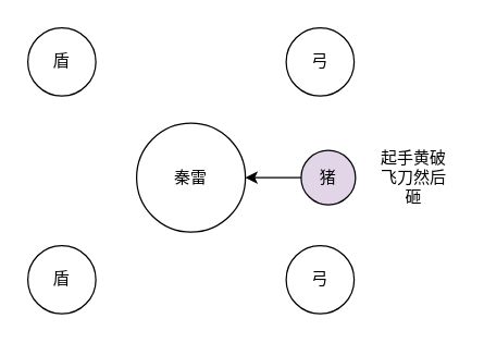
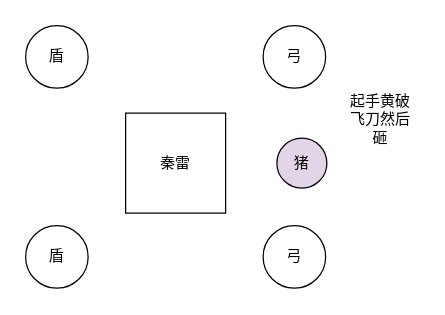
  <mxCell id="0" />
  <mxCell id="1" parent="0" />
- <mxCell id="2" value="秦雷" style="ellipse;whiteSpace=wrap;html=1;aspect=fixed;" vertex="1" parent="1"><mxGeometry x="100" y="90" width="80" height="80" as="geometry" /></mxCell>
+ <mxCell id="2" value="秦雷" style="whiteSpace=wrap;html=1;aspect=fixed;rounded=0;" vertex="1" parent="1"><mxGeometry x="100" y="90" width="80" height="80" as="geometry" /></mxCell>
  <mxCell id="3" value="盾" style="ellipse;whiteSpace=wrap;html=1;aspect=fixed;" vertex="1" parent="1"><mxGeometry x="20" y="20" width="50" height="50" as="geometry" /></mxCell>
  <mxCell id="4" value="弓" style="ellipse;whiteSpace=wrap;html=1;aspect=fixed;" vertex="1" parent="1"><mxGeometry x="210" y="180" width="50" height="50" as="geometry" /></mxCell>
  <mxCell id="5" value="盾" style="ellipse;whiteSpace=wrap;html=1;aspect=fixed;" vertex="1" parent="1"><mxGeometry x="20" y="180" width="50" height="50" as="geometry" /></mxCell>
  <mxCell id="6" value="弓" style="ellipse;whiteSpace=wrap;html=1;aspect=fixed;" vertex="1" parent="1"><mxGeometry x="210" y="20" width="50" height="50" as="geometry" /></mxCell>
  <mxCell id="7" value="猪" style="ellipse;whiteSpace=wrap;html=1;aspect=fixed;fillColor=#e1d5e7;" vertex="1" parent="1"><mxGeometry x="221" y="110" width="40" height="40" as="geometry" /></mxCell>
- <mxCell id="8" value="" style="endArrow=classic;html=1;rounded=0;exitX=0;exitY=0.5;exitDx=0;exitDy=0;" edge="1" parent="1" source="7" target="2"><mxGeometry width="50" height="50" relative="1" as="geometry"><mxPoint x="250" y="150" as="sourcePoint" /><mxPoint x="300" y="100" as="targetPoint" /></mxGeometry></mxCell>
- <mxCell id="9" value="起手黄破飞刀然后砸" style="text;html=1;strokeColor=none;fillColor=none;align=center;verticalAlign=middle;whiteSpace=wrap;rounded=0;" vertex="1" parent="1"><mxGeometry x="274" y="115" width="60" height="30" as="geometry" /></mxCell>
+ <mxCell id="9" value="起手黄破飞刀然后砸" style="text;html=1;strokeColor=none;fillColor=none;align=center;verticalAlign=middle;whiteSpace=wrap;rounded=0;" vertex="1" parent="1"><mxGeometry x="274" y="80" width="60" height="30" as="geometry" /></mxCell>
